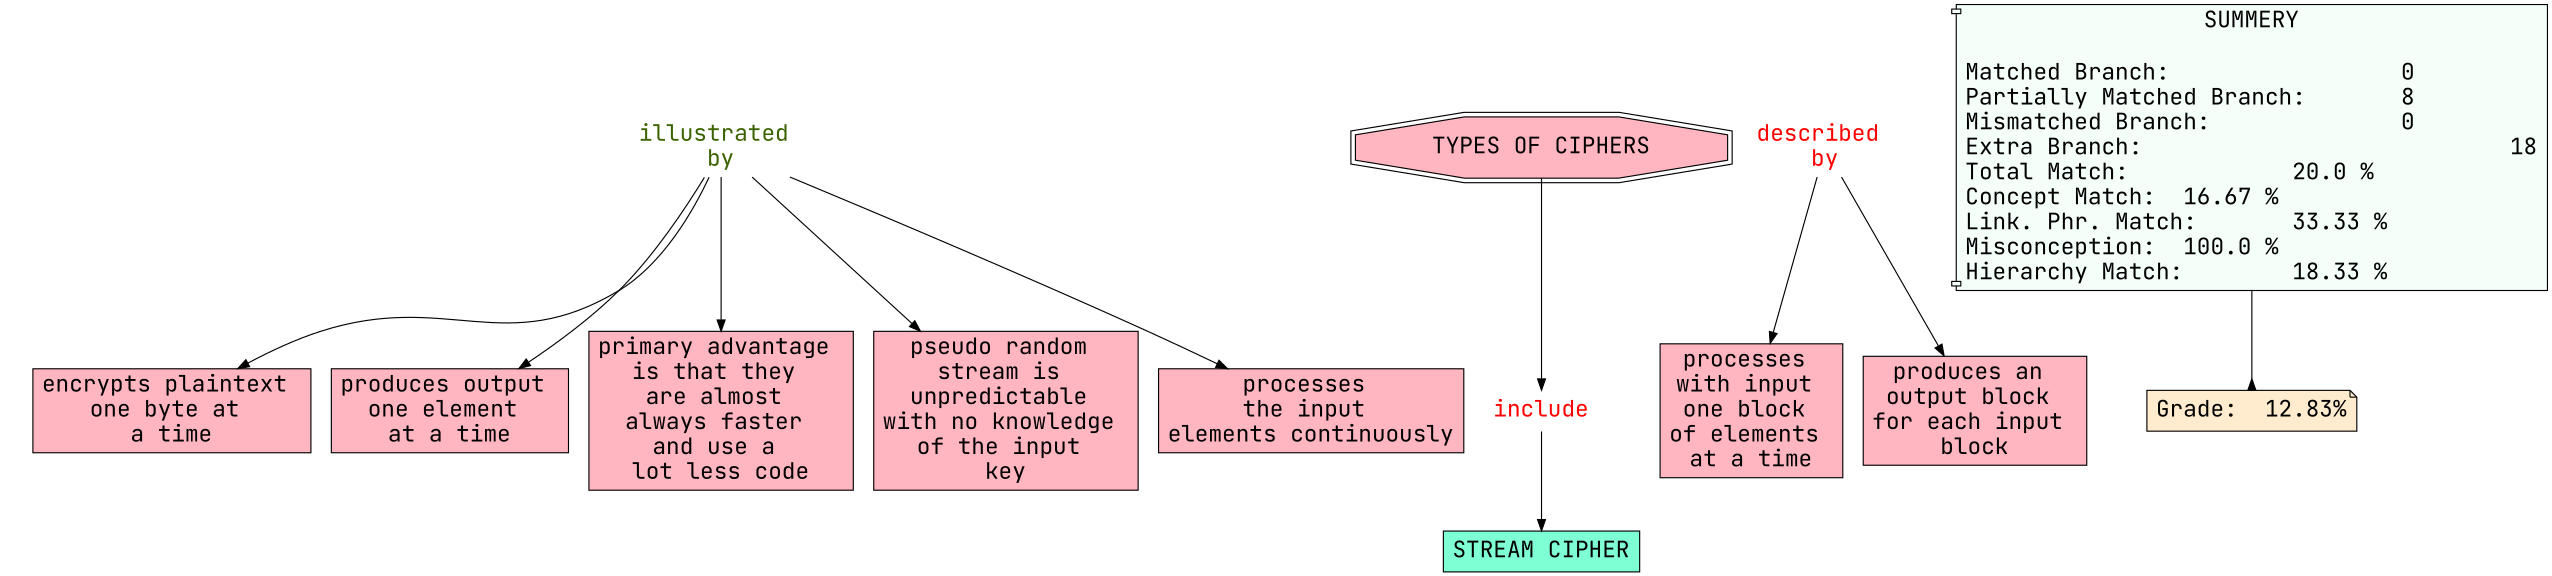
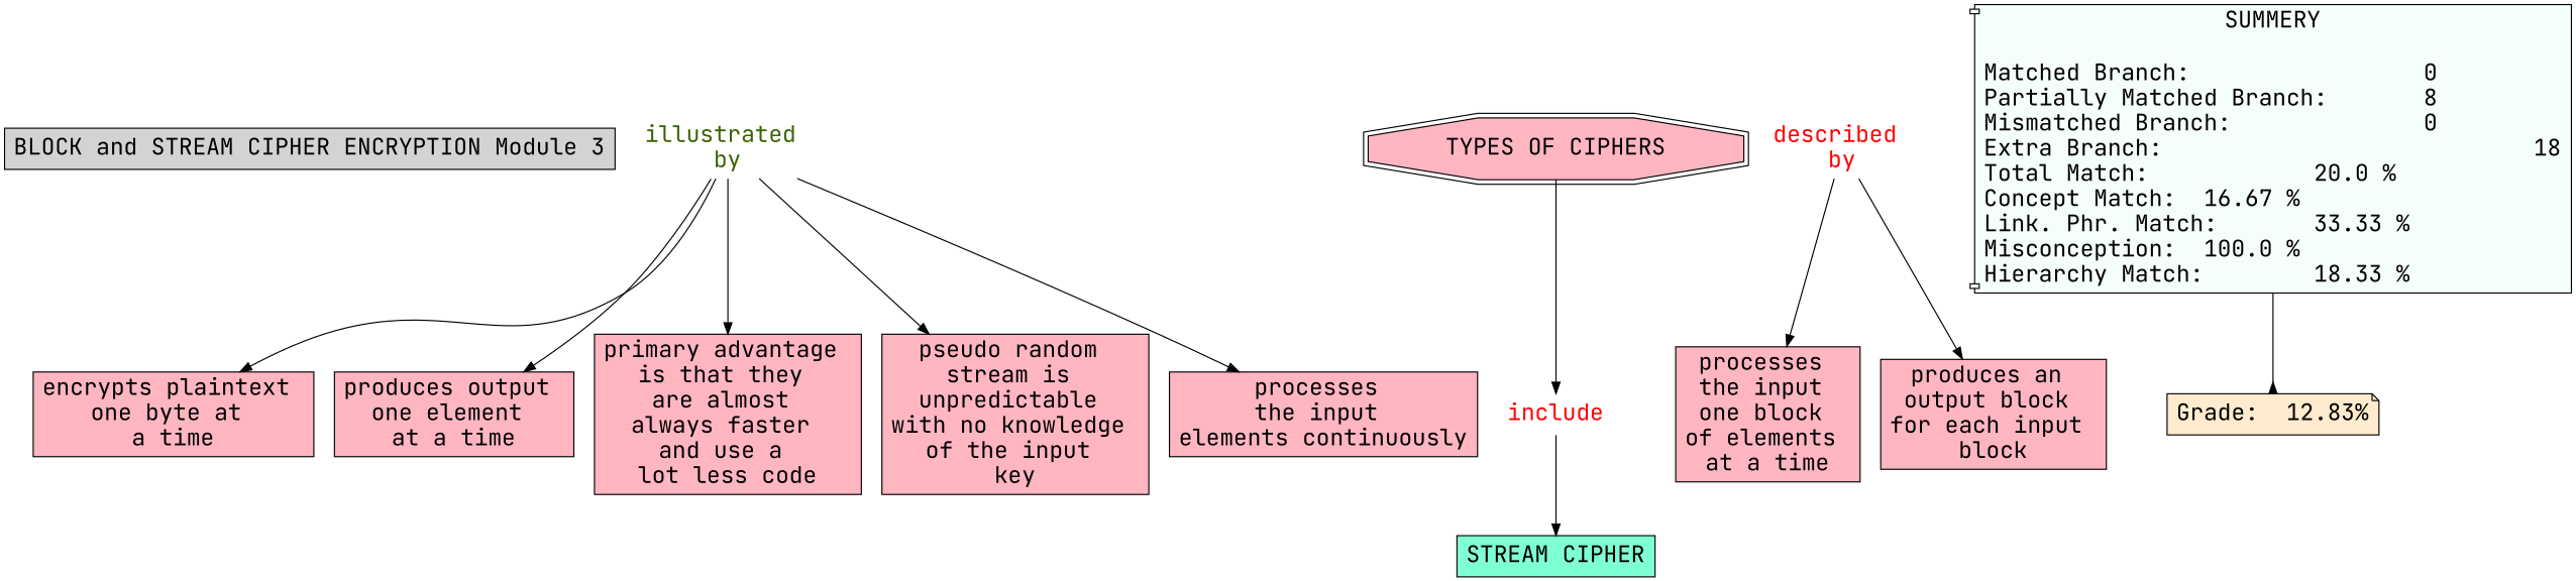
  digraph {
    fontname="JetBrains Mono"
    node [Gsplines=true fontname="JetBrains Mono" fontsize=20 shape=rect style=filled fillcolor="#FFB6C1"]
    edge [constraint=true fontname="JetBrains Mono"]
+   n1 [label="BLOCK and STREAM CIPHER ENCRYPTION Module 3" fillcolor=""]
    n2 [fontcolor="#3B6300" label="illustrated \nby" shape=none style="" fillcolor=""]
    n3 [label="encrypts plaintext \none byte at \na time"]
    n4 [label="produces output \none element \nat a time"]
    n5 [label="primary advantage \nis that they \nare almost \nalways faster \nand use a \nlot less code\n"]
    n6 [label="pseudo random \nstream is \nunpredictable \nwith no knowledge \nof the input \nkey"]
    n7 [label="processes \nthe input \nelements continuously\n"]
    n8 [fontcolor=red label=include shape=none style="" fillcolor=""]
    n9 [fillcolor=aquamarine label="STREAM CIPHER\n"]
    n10 [fontcolor=red label="described \nby" shape=none style="" fillcolor=""]
-   n11 [label="processes \nwith input \none block \nof elements \nat a time"]
+   n11 [label="processes \nthe input \none block \nof elements \nat a time"]
    n12 [label="produces an \noutput block \nfor each input \nblock"]
    n13 [label="TYPES OF CIPHERS\n" shape=doubleoctagon]
    n14 [fillcolor="#F5FFFA" label="SUMMERY\n\nMatched Branch:			0\lPartially Matched Branch:	8\lMismatched Branch:		0\lExtra Branch:				18\lTotal Match:		20.0 %\lConcept Match:	16.67 %\lLink. Phr. Match:	33.33 %\lMisconception:	100.0 %\lHierarchy Match:	18.33 %\l" shape=component]
    n15 [fillcolor="#FFEBCD" label="Grade:	12.83%" shape=note]
    n2 -> n3
    n2 -> n4
    n2 -> n5
    n2 -> n6
    n2 -> n7
    n8 -> n9
    n10 -> n11
    n10 -> n12
    n13 -> n8
    n14 -> n15 [arrowhead=inv color=black]
  }
